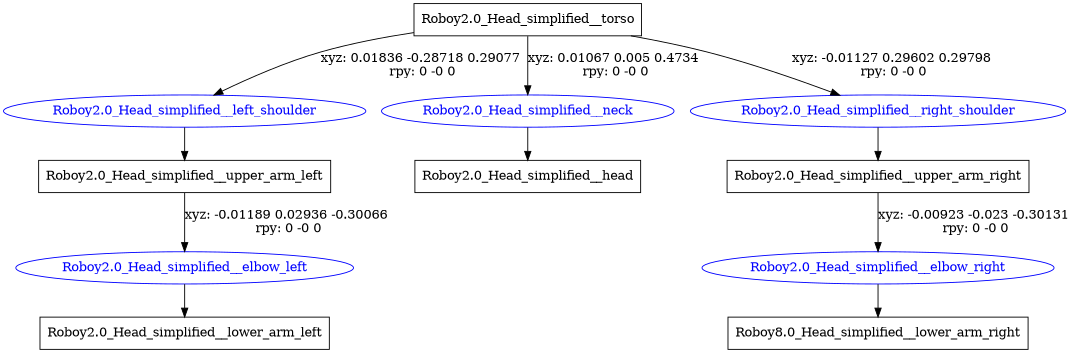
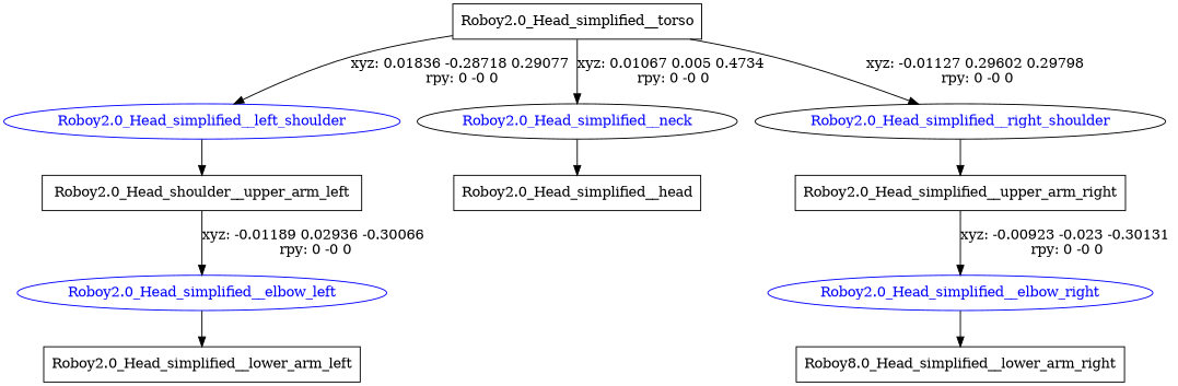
  digraph {
    node [shape=box]
    n1 [label="Roboy2.0_Head_simplified__torso"]
    "Roboy2.0_Head_simplified__left_shoulder" [color=blue fontcolor=blue shape=ellipse]
-   "Roboy2.0_Head_simplified__neck" [color=blue fontcolor=blue shape=ellipse]
-   "Roboy2.0_Head_simplified__right_shoulder" [color=blue fontcolor=blue shape=ellipse]
-   n5 [label="Roboy2.0_Head_simplified__upper_arm_left"]
+   "Roboy2.0_Head_simplified__neck" [color=black fontcolor=blue shape=ellipse]
+   "Roboy2.0_Head_simplified__right_shoulder" [color=black fontcolor=blue shape=ellipse]
+   n5 [label="Roboy2.0_Head_shoulder__upper_arm_left"]
    n6 [label="Roboy2.0_Head_simplified__head"]
    n7 [label="Roboy2.0_Head_simplified__upper_arm_right"]
    "Roboy2.0_Head_simplified__elbow_left" [color=blue fontcolor=blue shape=ellipse]
    n9 [label="Roboy2.0_Head_simplified__lower_arm_left"]
    "Roboy2.0_Head_simplified__elbow_right" [color=blue fontcolor=blue shape=ellipse]
    n11 [label="Roboy8.0_Head_simplified__lower_arm_right"]
    n1 -> "Roboy2.0_Head_simplified__left_shoulder" [label="xyz: 0.01836 -0.28718 0.29077 \nrpy: 0 -0 0"]
    n1 -> "Roboy2.0_Head_simplified__neck" [label="xyz: 0.01067 0.005 0.4734 \nrpy: 0 -0 0"]
    n1 -> "Roboy2.0_Head_simplified__right_shoulder" [label="xyz: -0.01127 0.29602 0.29798 \nrpy: 0 -0 0"]
    "Roboy2.0_Head_simplified__left_shoulder" -> n5
    "Roboy2.0_Head_simplified__neck" -> n6
    "Roboy2.0_Head_simplified__right_shoulder" -> n7
    n5 -> "Roboy2.0_Head_simplified__elbow_left" [label="xyz: -0.01189 0.02936 -0.30066 \nrpy: 0 -0 0"]
    n7 -> "Roboy2.0_Head_simplified__elbow_right" [label="xyz: -0.00923 -0.023 -0.30131 \nrpy: 0 -0 0"]
    "Roboy2.0_Head_simplified__elbow_left" -> n9
    "Roboy2.0_Head_simplified__elbow_right" -> n11
  }
